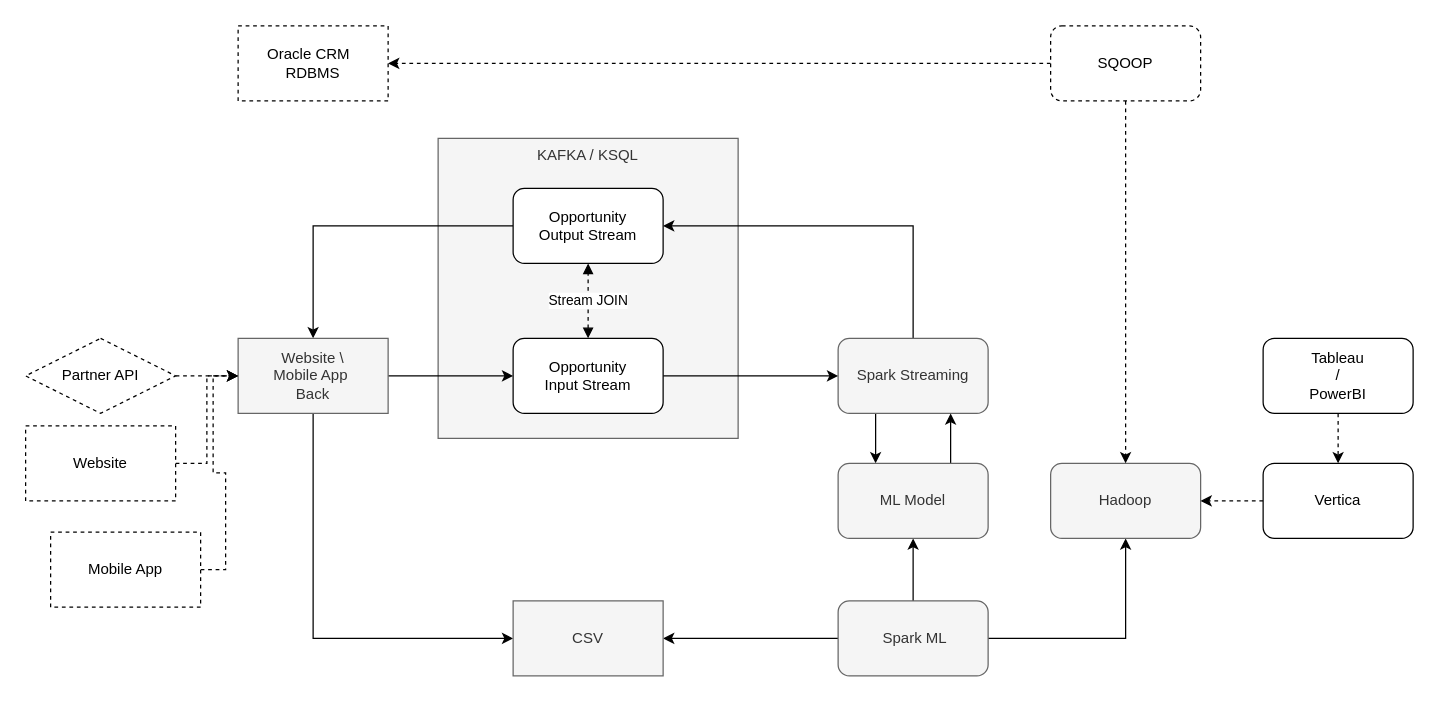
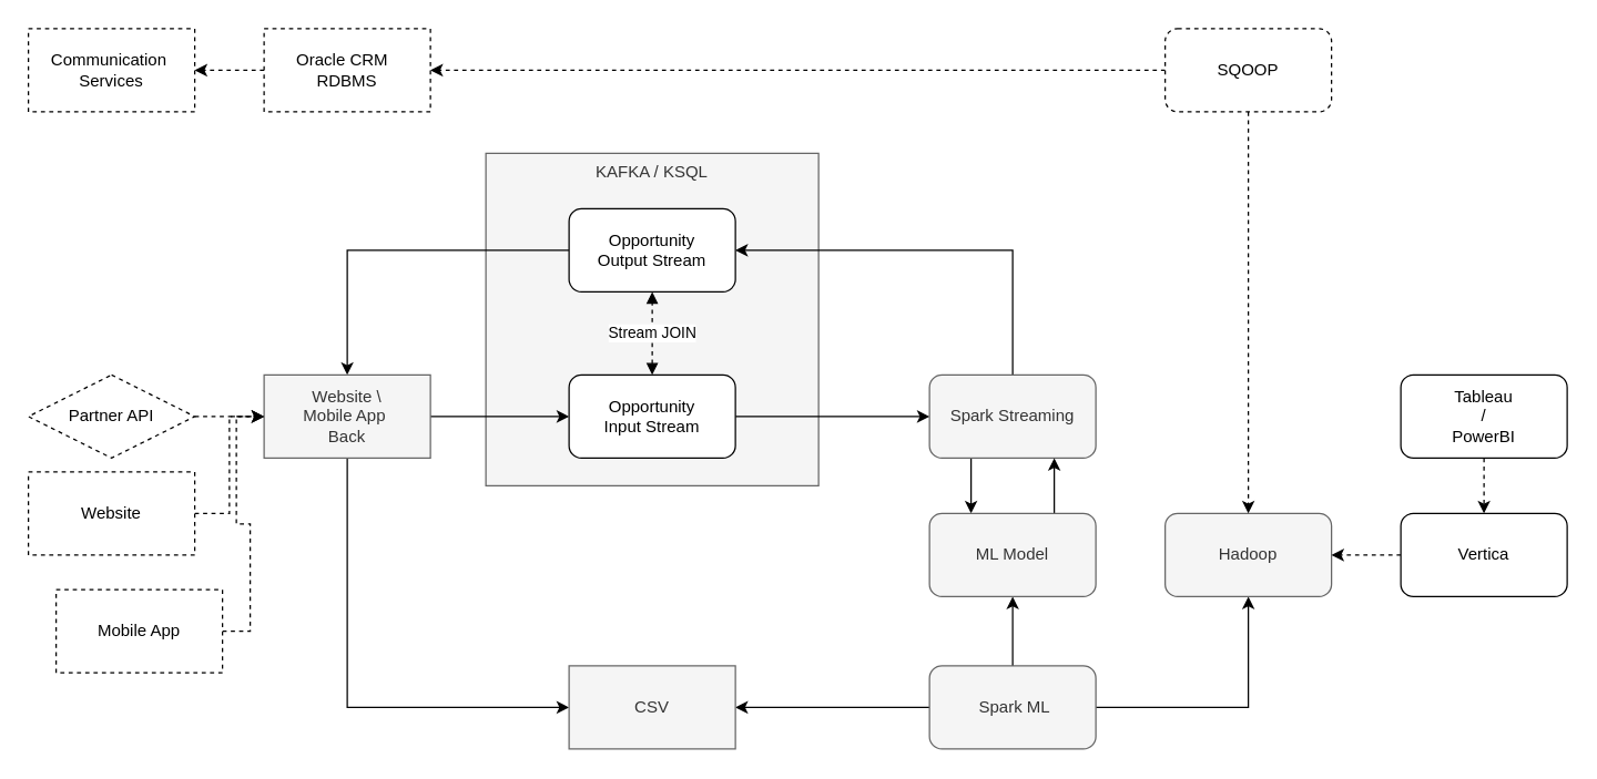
  <mxCell id="0" />
  <mxCell id="1" parent="0" />
  <mxCell id="2" value="KAFKA / KSQL" style="whiteSpace=wrap;html=1;aspect=fixed;verticalAlign=top;fillColor=#f5f5f5;strokeColor=#666666;fontColor=#333333;" vertex="1" parent="1"><mxGeometry x="350" y="110" width="240" height="240" as="geometry" /></mxCell>
  <mxCell id="3" value="" style="edgeStyle=orthogonalEdgeStyle;rounded=0;orthogonalLoop=1;jettySize=auto;html=1;" parent="1" source="6" target="12" edge="1"><mxGeometry relative="1" as="geometry" /></mxCell>
  <mxCell id="4" value="" style="edgeStyle=orthogonalEdgeStyle;rounded=0;orthogonalLoop=1;jettySize=auto;html=1;entryX=1;entryY=0.5;entryDx=0;entryDy=0;" parent="1" source="6" target="20" edge="1"><mxGeometry relative="1" as="geometry"><mxPoint x="510" y="460" as="targetPoint" /></mxGeometry></mxCell>
  <mxCell id="5" value="" style="edgeStyle=orthogonalEdgeStyle;rounded=0;orthogonalLoop=1;jettySize=auto;html=1;entryX=0.5;entryY=1;entryDx=0;entryDy=0;" parent="1" source="6" target="7" edge="1"><mxGeometry relative="1" as="geometry"><mxPoint x="870" y="460" as="targetPoint" /></mxGeometry></mxCell>
  <mxCell id="6" value="&amp;nbsp;Spark ML" style="rounded=1;whiteSpace=wrap;html=1;fillColor=#f5f5f5;strokeColor=#666666;fontColor=#333333;" parent="1" vertex="1"><mxGeometry x="670" y="480" width="120" height="60" as="geometry" /></mxCell>
  <mxCell id="7" value="Hadoop" style="rounded=1;whiteSpace=wrap;html=1;fillColor=#f5f5f5;strokeColor=#666666;fontColor=#333333;" parent="1" vertex="1"><mxGeometry x="840" y="370" width="120" height="60" as="geometry" /></mxCell>
  <mxCell id="8" value="" style="edgeStyle=orthogonalEdgeStyle;rounded=0;orthogonalLoop=1;jettySize=auto;html=1;entryX=0.25;entryY=0;entryDx=0;entryDy=0;exitX=0.25;exitY=1;exitDx=0;exitDy=0;" parent="1" source="10" target="12" edge="1"><mxGeometry relative="1" as="geometry" /></mxCell>
  <mxCell id="9" value="" style="edgeStyle=orthogonalEdgeStyle;rounded=0;orthogonalLoop=1;jettySize=auto;html=1;entryX=1;entryY=0.5;entryDx=0;entryDy=0;exitX=0.5;exitY=0;exitDx=0;exitDy=0;" edge="1" parent="1" source="10" target="35"><mxGeometry relative="1" as="geometry"><mxPoint x="650" y="140" as="targetPoint" /></mxGeometry></mxCell>
  <mxCell id="10" value="Spark Streaming" style="rounded=1;whiteSpace=wrap;html=1;fillColor=#f5f5f5;strokeColor=#666666;fontColor=#333333;" parent="1" vertex="1"><mxGeometry x="670" y="270" width="120" height="60" as="geometry" /></mxCell>
  <mxCell id="11" value="" style="edgeStyle=orthogonalEdgeStyle;rounded=0;orthogonalLoop=1;jettySize=auto;html=1;entryX=0.75;entryY=1;entryDx=0;entryDy=0;exitX=0.75;exitY=0;exitDx=0;exitDy=0;" parent="1" source="12" target="10" edge="1"><mxGeometry relative="1" as="geometry" /></mxCell>
  <mxCell id="12" value="ML Model" style="rounded=1;whiteSpace=wrap;html=1;fillColor=#f5f5f5;strokeColor=#666666;fontColor=#333333;" parent="1" vertex="1"><mxGeometry x="670" y="370" width="120" height="60" as="geometry" /></mxCell>
  <mxCell id="13" value="" style="edgeStyle=orthogonalEdgeStyle;rounded=0;orthogonalLoop=1;jettySize=auto;html=1;" parent="1" source="16" target="10" edge="1"><mxGeometry relative="1" as="geometry" /></mxCell>
  <mxCell id="14" value="" style="edgeStyle=orthogonalEdgeStyle;rounded=0;orthogonalLoop=1;jettySize=auto;html=1;exitX=0;exitY=0.5;exitDx=0;exitDy=0;" parent="1" source="35" target="19" edge="1"><mxGeometry relative="1" as="geometry"><mxPoint x="330" y="250" as="targetPoint" /></mxGeometry></mxCell>
  <mxCell id="15" value="Stream JOIN" style="edgeStyle=orthogonalEdgeStyle;rounded=0;orthogonalLoop=1;jettySize=auto;html=1;dashed=1;startArrow=block;startFill=1;endArrow=block;endFill=1;" edge="1" parent="1" source="16" target="35"><mxGeometry relative="1" as="geometry" /></mxCell>
  <mxCell id="16" value="Opportunity &lt;br&gt;Input Stream" style="rounded=1;whiteSpace=wrap;html=1;" parent="1" vertex="1"><mxGeometry x="410" y="270" width="120" height="60" as="geometry" /></mxCell>
  <mxCell id="17" value="" style="edgeStyle=orthogonalEdgeStyle;rounded=0;orthogonalLoop=1;jettySize=auto;html=1;exitX=1;exitY=0.5;exitDx=0;exitDy=0;entryX=0;entryY=0.5;entryDx=0;entryDy=0;" parent="1" source="19" target="16" edge="1"><mxGeometry relative="1" as="geometry" /></mxCell>
  <mxCell id="18" value="" style="edgeStyle=orthogonalEdgeStyle;rounded=0;orthogonalLoop=1;jettySize=auto;html=1;entryX=0;entryY=0.5;entryDx=0;entryDy=0;exitX=0.5;exitY=1;exitDx=0;exitDy=0;" parent="1" source="19" target="20" edge="1"><mxGeometry relative="1" as="geometry" /></mxCell>
  <mxCell id="19" value="Website \ &lt;br&gt;Mobile App&amp;nbsp;&lt;br&gt;Back" style="rounded=0;whiteSpace=wrap;html=1;fillColor=#f5f5f5;strokeColor=#666666;fontColor=#333333;" parent="1" vertex="1"><mxGeometry x="190" y="270" width="120" height="60" as="geometry" /></mxCell>
  <mxCell id="20" value="CSV" style="rounded=0;whiteSpace=wrap;html=1;fillColor=#f5f5f5;strokeColor=#666666;fontColor=#333333;" parent="1" vertex="1"><mxGeometry x="410" y="480" width="120" height="60" as="geometry" /></mxCell>
  <mxCell id="21" value="" style="edgeStyle=orthogonalEdgeStyle;rounded=0;orthogonalLoop=1;jettySize=auto;html=1;entryX=0;entryY=0.5;entryDx=0;entryDy=0;dashed=1;" parent="1" source="22" target="19" edge="1"><mxGeometry relative="1" as="geometry"><mxPoint x="290" y="250" as="targetPoint" /></mxGeometry></mxCell>
  <mxCell id="22" value="Partner API" style="rhombus;whiteSpace=wrap;html=1;dashed=1;" parent="1" vertex="1"><mxGeometry x="20" y="270" width="120" height="60" as="geometry" /></mxCell>
  <mxCell id="23" value="" style="edgeStyle=orthogonalEdgeStyle;rounded=0;orthogonalLoop=1;jettySize=auto;html=1;entryX=0;entryY=0.5;entryDx=0;entryDy=0;dashed=1;" parent="1" source="24" target="19" edge="1"><mxGeometry relative="1" as="geometry" /></mxCell>
  <mxCell id="24" value="Mobile App" style="rounded=0;whiteSpace=wrap;html=1;dashed=1;" parent="1" vertex="1"><mxGeometry x="40" y="425" width="120" height="60" as="geometry" /></mxCell>
  <mxCell id="25" value="" style="edgeStyle=orthogonalEdgeStyle;rounded=0;orthogonalLoop=1;jettySize=auto;html=1;dashed=1;" parent="1" source="26" target="7" edge="1"><mxGeometry relative="1" as="geometry" /></mxCell>
  <mxCell id="26" value="Vertica" style="rounded=1;whiteSpace=wrap;html=1;" parent="1" vertex="1"><mxGeometry x="1010" y="370" width="120" height="60" as="geometry" /></mxCell>
  <mxCell id="27" value="" style="edgeStyle=orthogonalEdgeStyle;rounded=0;orthogonalLoop=1;jettySize=auto;html=1;dashed=1;" parent="1" source="28" target="26" edge="1"><mxGeometry relative="1" as="geometry" /></mxCell>
  <mxCell id="28" value="Tableau &lt;br&gt;/ &lt;br&gt;PowerBI" style="rounded=1;whiteSpace=wrap;html=1;" parent="1" vertex="1"><mxGeometry x="1010" y="270" width="120" height="60" as="geometry" /></mxCell>
+ <mxCell id="29" value="" style="edgeStyle=orthogonalEdgeStyle;rounded=0;orthogonalLoop=1;jettySize=auto;html=1;dashed=1;" edge="1" parent="1" source="30" target="31"><mxGeometry relative="1" as="geometry" /></mxCell>
  <mxCell id="30" value="Oracle CRM&amp;nbsp;&amp;nbsp;&lt;br&gt;RDBMS" style="rounded=0;whiteSpace=wrap;html=1;dashed=1;" parent="1" vertex="1"><mxGeometry x="190" y="20" width="120" height="60" as="geometry" /></mxCell>
+ <mxCell id="31" value="Communication&amp;nbsp;&lt;br&gt;Services" style="rounded=0;whiteSpace=wrap;html=1;dashed=1;" vertex="1" parent="1"><mxGeometry x="20" y="20" width="120" height="60" as="geometry" /></mxCell>
  <mxCell id="32" value="" style="edgeStyle=orthogonalEdgeStyle;rounded=0;orthogonalLoop=1;jettySize=auto;html=1;entryX=0.5;entryY=0;entryDx=0;entryDy=0;dashed=1;" parent="1" source="34" target="7" edge="1"><mxGeometry relative="1" as="geometry"><mxPoint x="820" y="220" as="targetPoint" /></mxGeometry></mxCell>
  <mxCell id="33" value="" style="edgeStyle=orthogonalEdgeStyle;rounded=0;orthogonalLoop=1;jettySize=auto;html=1;dashed=1;" parent="1" source="34" target="30" edge="1"><mxGeometry relative="1" as="geometry"><mxPoint x="680" y="110" as="targetPoint" /></mxGeometry></mxCell>
  <mxCell id="34" value="SQOOP" style="rounded=1;whiteSpace=wrap;html=1;dashed=1;" parent="1" vertex="1"><mxGeometry x="840" y="20" width="120" height="60" as="geometry" /></mxCell>
  <mxCell id="35" value="Opportunity&lt;br&gt;Output Stream" style="rounded=1;whiteSpace=wrap;html=1;" vertex="1" parent="1"><mxGeometry x="410" y="150" width="120" height="60" as="geometry" /></mxCell>
  <mxCell id="36" value="" style="edgeStyle=orthogonalEdgeStyle;rounded=0;orthogonalLoop=1;jettySize=auto;html=1;entryX=0;entryY=0.5;entryDx=0;entryDy=0;dashed=1;" edge="1" parent="1" source="37" target="19"><mxGeometry relative="1" as="geometry"><mxPoint x="220" y="360" as="targetPoint" /></mxGeometry></mxCell>
  <mxCell id="37" value="Website" style="rounded=0;whiteSpace=wrap;html=1;dashed=1;" vertex="1" parent="1"><mxGeometry x="20" y="340" width="120" height="60" as="geometry" /></mxCell>
